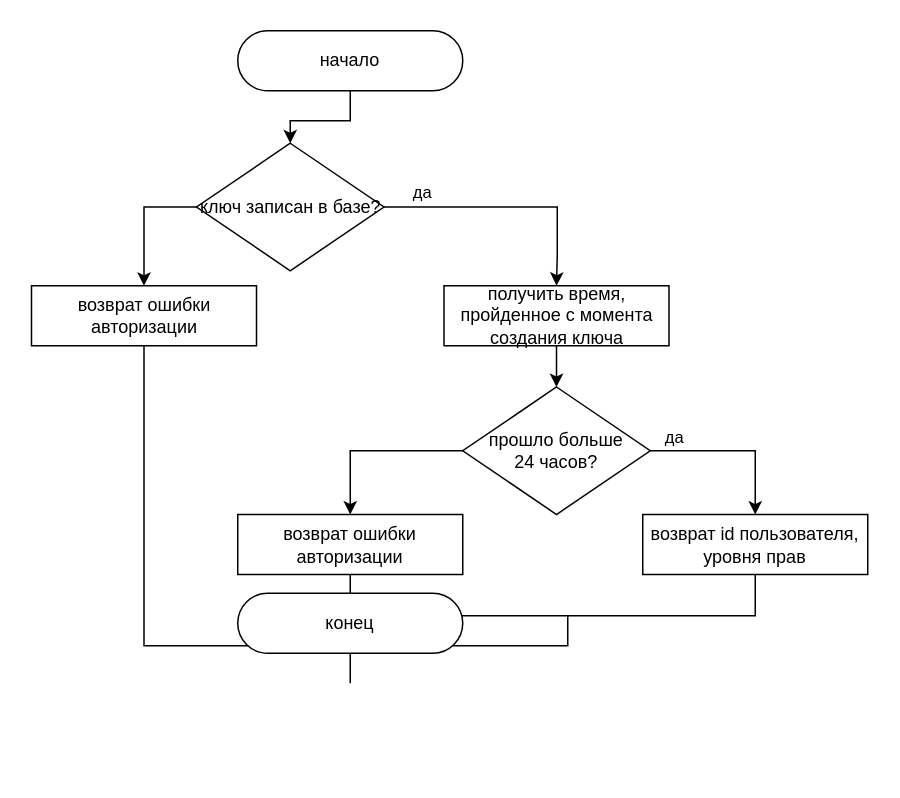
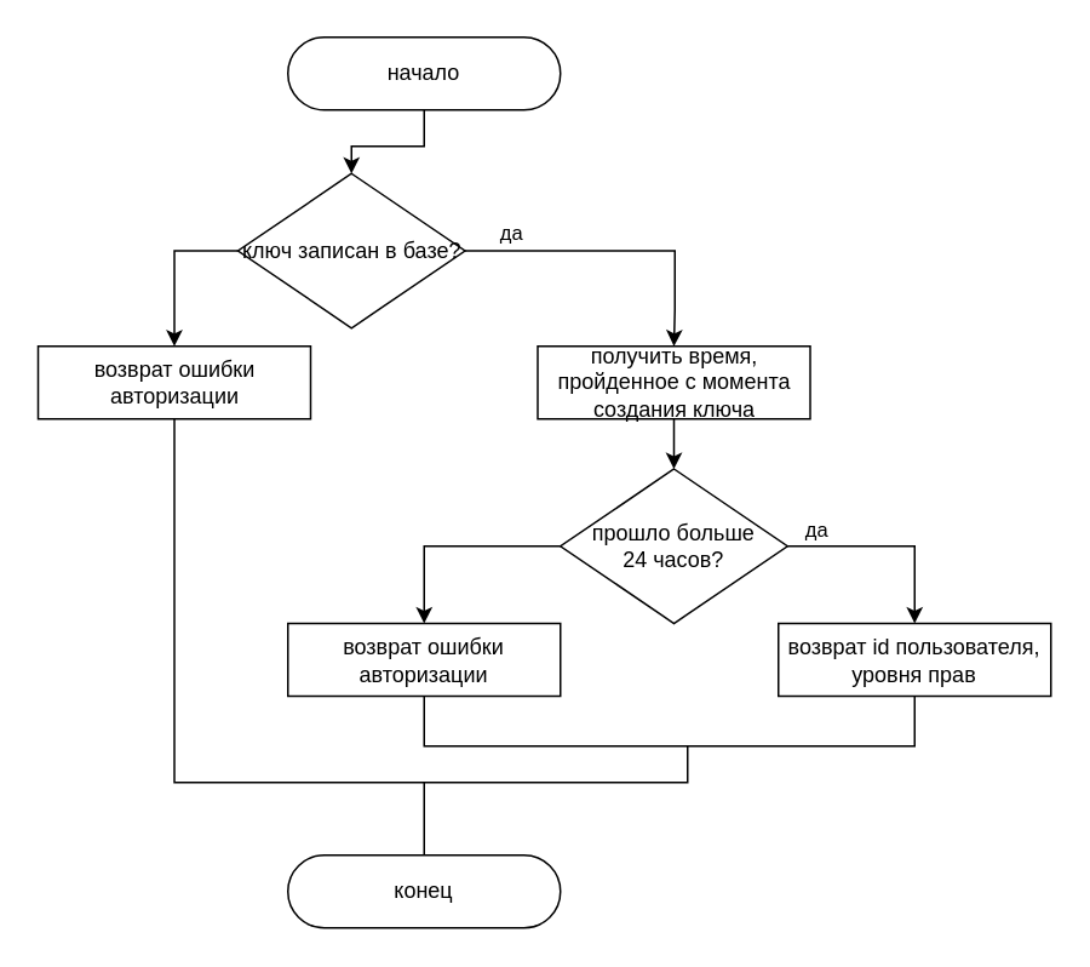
  <mxCell id="0" />
  <mxCell id="1" parent="0" />
  <mxCell id="2" style="edgeStyle=orthogonalEdgeStyle;rounded=0;orthogonalLoop=1;jettySize=auto;html=1;entryX=0.5;entryY=0;entryDx=0;entryDy=0;" edge="1" parent="1" source="3" target="7"><mxGeometry relative="1" as="geometry" /></mxCell>
  <mxCell id="3" value="начало" style="rounded=1;whiteSpace=wrap;html=1;arcSize=50;" vertex="1" parent="1"><mxGeometry x="158" y="20" width="150" height="40" as="geometry" /></mxCell>
  <mxCell id="4" style="edgeStyle=orthogonalEdgeStyle;rounded=0;orthogonalLoop=1;jettySize=auto;html=1;entryX=0.5;entryY=0;entryDx=0;entryDy=0;" edge="1" parent="1" source="7" target="17"><mxGeometry relative="1" as="geometry"><Array as="points"><mxPoint x="150" y="137" /><mxPoint x="96" y="137" /></Array></mxGeometry></mxCell>
  <mxCell id="5" style="edgeStyle=orthogonalEdgeStyle;rounded=0;orthogonalLoop=1;jettySize=auto;html=1;entryX=0.5;entryY=0;entryDx=0;entryDy=0;" edge="1" parent="1" source="7" target="9"><mxGeometry relative="1" as="geometry"><Array as="points"><mxPoint x="371" y="137" /><mxPoint x="371" y="170" /></Array></mxGeometry></mxCell>
  <mxCell id="6" value="да" style="edgeLabel;html=1;align=center;verticalAlign=middle;resizable=0;points=[];" vertex="1" connectable="0" parent="5"><mxGeometry x="-0.525" relative="1" as="geometry"><mxPoint x="-15" y="-10" as="offset" /></mxGeometry></mxCell>
  <mxCell id="7" value="ключ записан в базе?" style="rhombus;whiteSpace=wrap;html=1;" vertex="1" parent="1"><mxGeometry x="130.5" y="95" width="125" height="85" as="geometry" /></mxCell>
  <mxCell id="8" style="edgeStyle=orthogonalEdgeStyle;rounded=0;orthogonalLoop=1;jettySize=auto;html=1;entryX=0.5;entryY=0;entryDx=0;entryDy=0;" edge="1" parent="1" source="9" target="13"><mxGeometry relative="1" as="geometry" /></mxCell>
  <mxCell id="9" value="получить время, пройденное с момента создания ключа" style="rounded=0;whiteSpace=wrap;html=1;" vertex="1" parent="1"><mxGeometry x="295.5" y="190" width="150" height="40" as="geometry" /></mxCell>
  <mxCell id="10" style="edgeStyle=orthogonalEdgeStyle;rounded=0;orthogonalLoop=1;jettySize=auto;html=1;entryX=0.5;entryY=0;entryDx=0;entryDy=0;" edge="1" parent="1" source="13" target="15"><mxGeometry relative="1" as="geometry"><Array as="points"><mxPoint x="233" y="300" /></Array></mxGeometry></mxCell>
  <mxCell id="11" style="edgeStyle=orthogonalEdgeStyle;rounded=0;orthogonalLoop=1;jettySize=auto;html=1;entryX=0.5;entryY=0;entryDx=0;entryDy=0;" edge="1" parent="1" source="13" target="18"><mxGeometry relative="1" as="geometry"><Array as="points"><mxPoint x="503" y="300" /></Array></mxGeometry></mxCell>
  <mxCell id="12" value="да" style="edgeLabel;html=1;align=center;verticalAlign=middle;resizable=0;points=[];" vertex="1" connectable="0" parent="11"><mxGeometry x="-0.646" y="1" relative="1" as="geometry"><mxPoint x="-5" y="-9" as="offset" /></mxGeometry></mxCell>
  <mxCell id="13" value="прошло больше&lt;br&gt;24 часов?" style="rhombus;whiteSpace=wrap;html=1;" vertex="1" parent="1"><mxGeometry x="308" y="257.5" width="125" height="85" as="geometry" /></mxCell>
  <mxCell id="14" style="edgeStyle=orthogonalEdgeStyle;rounded=0;orthogonalLoop=1;jettySize=auto;html=1;entryX=0.5;entryY=1;entryDx=0;entryDy=0;endArrow=none;endFill=0;" edge="1" parent="1" source="15" target="18"><mxGeometry relative="1" as="geometry"><Array as="points"><mxPoint x="233" y="410" /><mxPoint x="503" y="410" /></Array></mxGeometry></mxCell>
  <mxCell id="15" value="возврат ошибки авторизации" style="rounded=0;whiteSpace=wrap;html=1;" vertex="1" parent="1"><mxGeometry x="158" y="342.5" width="150" height="40" as="geometry" /></mxCell>
  <mxCell id="16" style="edgeStyle=orthogonalEdgeStyle;rounded=0;orthogonalLoop=1;jettySize=auto;html=1;endArrow=none;endFill=0;" edge="1" parent="1" source="17"><mxGeometry relative="1" as="geometry"><mxPoint x="378" y="410" as="targetPoint" /><Array as="points"><mxPoint x="96" y="430" /><mxPoint x="378" y="430" /></Array></mxGeometry></mxCell>
  <mxCell id="17" value="возврат ошибки авторизации" style="rounded=0;whiteSpace=wrap;html=1;" vertex="1" parent="1"><mxGeometry x="20.5" y="190" width="150" height="40" as="geometry" /></mxCell>
  <mxCell id="18" value="возврат id пользователя, уровня прав" style="rounded=0;whiteSpace=wrap;html=1;" vertex="1" parent="1"><mxGeometry x="428" y="342.5" width="150" height="40" as="geometry" /></mxCell>
  <mxCell id="19" style="edgeStyle=orthogonalEdgeStyle;rounded=0;orthogonalLoop=1;jettySize=auto;html=1;endArrow=none;endFill=0;" edge="1" parent="1" source="20"><mxGeometry relative="1" as="geometry"><mxPoint x="233" y="430" as="targetPoint" /></mxGeometry></mxCell>
- <mxCell id="20" value="конец" style="rounded=1;whiteSpace=wrap;html=1;arcSize=50;" vertex="1" parent="1"><mxGeometry x="158" y="395" width="150" height="40" as="geometry" /></mxCell>
+ <mxCell id="20" value="конец" style="rounded=1;whiteSpace=wrap;html=1;arcSize=50;" vertex="1" parent="1"><mxGeometry x="158" y="470" width="150" height="40" as="geometry" /></mxCell>
